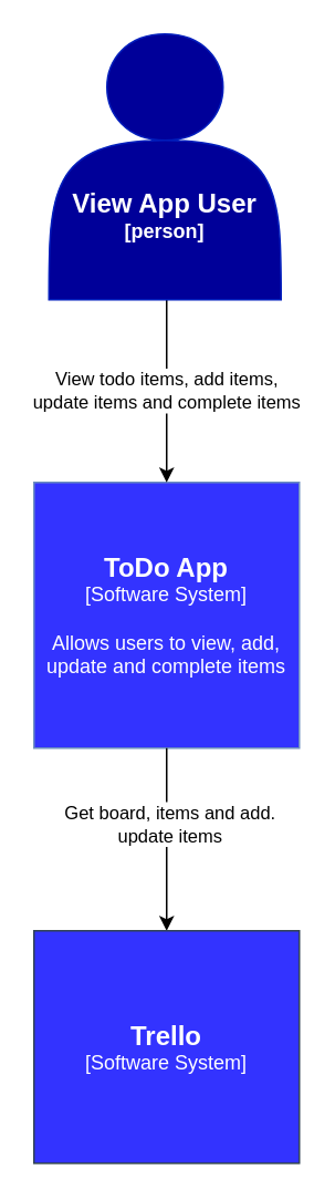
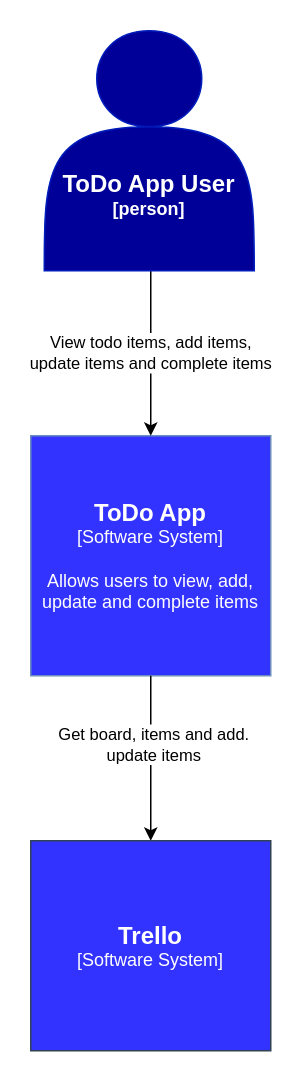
  <mxCell id="0" />
  <mxCell id="1" parent="0" />
  <mxCell id="2" value="&lt;font color=&quot;#ffffff&quot;&gt;&lt;b&gt;&lt;font style=&quot;font-size: 16px&quot;&gt;ToDo App&lt;br&gt;&lt;/font&gt;&lt;/b&gt;[Software System]&lt;br&gt;&lt;br&gt;Allows users to view, add, update and complete items&lt;/font&gt;" style="whiteSpace=wrap;html=1;aspect=fixed;strokeColor=#6c8ebf;fillColor=#3333FF;" vertex="1" parent="1"><mxGeometry x="20" y="290" width="160" height="160" as="geometry" /></mxCell>
  <mxCell id="3" value="View todo items, add items, &lt;br&gt;update items and complete items" style="endArrow=classic;html=1;entryX=0.5;entryY=0;entryDx=0;entryDy=0;" edge="1" parent="1" target="2"><mxGeometry width="50" height="50" relative="1" as="geometry"><mxPoint x="100" y="180" as="sourcePoint" /><mxPoint x="179" y="370" as="targetPoint" /></mxGeometry></mxCell>
  <mxCell id="4" value="" style="endArrow=classic;html=1;entryX=0.5;entryY=0;entryDx=0;entryDy=0;exitX=0.5;exitY=1;exitDx=0;exitDy=0;" edge="1" parent="1" source="2" target="6"><mxGeometry width="50" height="50" relative="1" as="geometry"><mxPoint x="339" y="530" as="sourcePoint" /><mxPoint x="339" y="600" as="targetPoint" /><Array as="points" /></mxGeometry></mxCell>
  <mxCell id="5" value="Get board, items and add. &lt;br&gt;update items" style="edgeLabel;html=1;align=center;verticalAlign=middle;resizable=0;points=[];" vertex="1" connectable="0" parent="4"><mxGeometry x="-0.182" y="1" relative="1" as="geometry"><mxPoint as="offset" /></mxGeometry></mxCell>
  <mxCell id="6" value="&lt;b&gt;&lt;font style=&quot;font-size: 16px&quot;&gt;Trello&lt;br&gt;&lt;/font&gt;&lt;/b&gt;[Software System]" style="rounded=0;whiteSpace=wrap;html=1;fillColor=#3333ff;strokeColor=#314354;fontColor=#ffffff;" vertex="1" parent="1"><mxGeometry x="20" y="560" width="160" height="140" as="geometry" /></mxCell>
- <mxCell id="7" value="&lt;b&gt;&lt;br&gt;&lt;br&gt;&lt;br&gt;&lt;br&gt;&lt;span style=&quot;font-size: 16px&quot;&gt;View App User&lt;/span&gt;&lt;br&gt;&lt;font style=&quot;font-size: 12px&quot;&gt;[person]&lt;/font&gt;&lt;br&gt;&lt;/b&gt;" style="shape=actor;whiteSpace=wrap;html=1;strokeColor=#001DBC;fontColor=#ffffff;fillColor=#000099;" vertex="1" parent="1"><mxGeometry x="29" y="20" width="140" height="160" as="geometry" /></mxCell>
+ <mxCell id="7" value="&lt;b&gt;&lt;br&gt;&lt;br&gt;&lt;br&gt;&lt;br&gt;&lt;span style=&quot;font-size: 16px&quot;&gt;ToDo App User&lt;/span&gt;&lt;br&gt;&lt;font style=&quot;font-size: 12px&quot;&gt;[person]&lt;/font&gt;&lt;br&gt;&lt;/b&gt;" style="shape=actor;whiteSpace=wrap;html=1;strokeColor=#001DBC;fontColor=#ffffff;fillColor=#000099;" vertex="1" parent="1"><mxGeometry x="29" y="20" width="140" height="160" as="geometry" /></mxCell>
